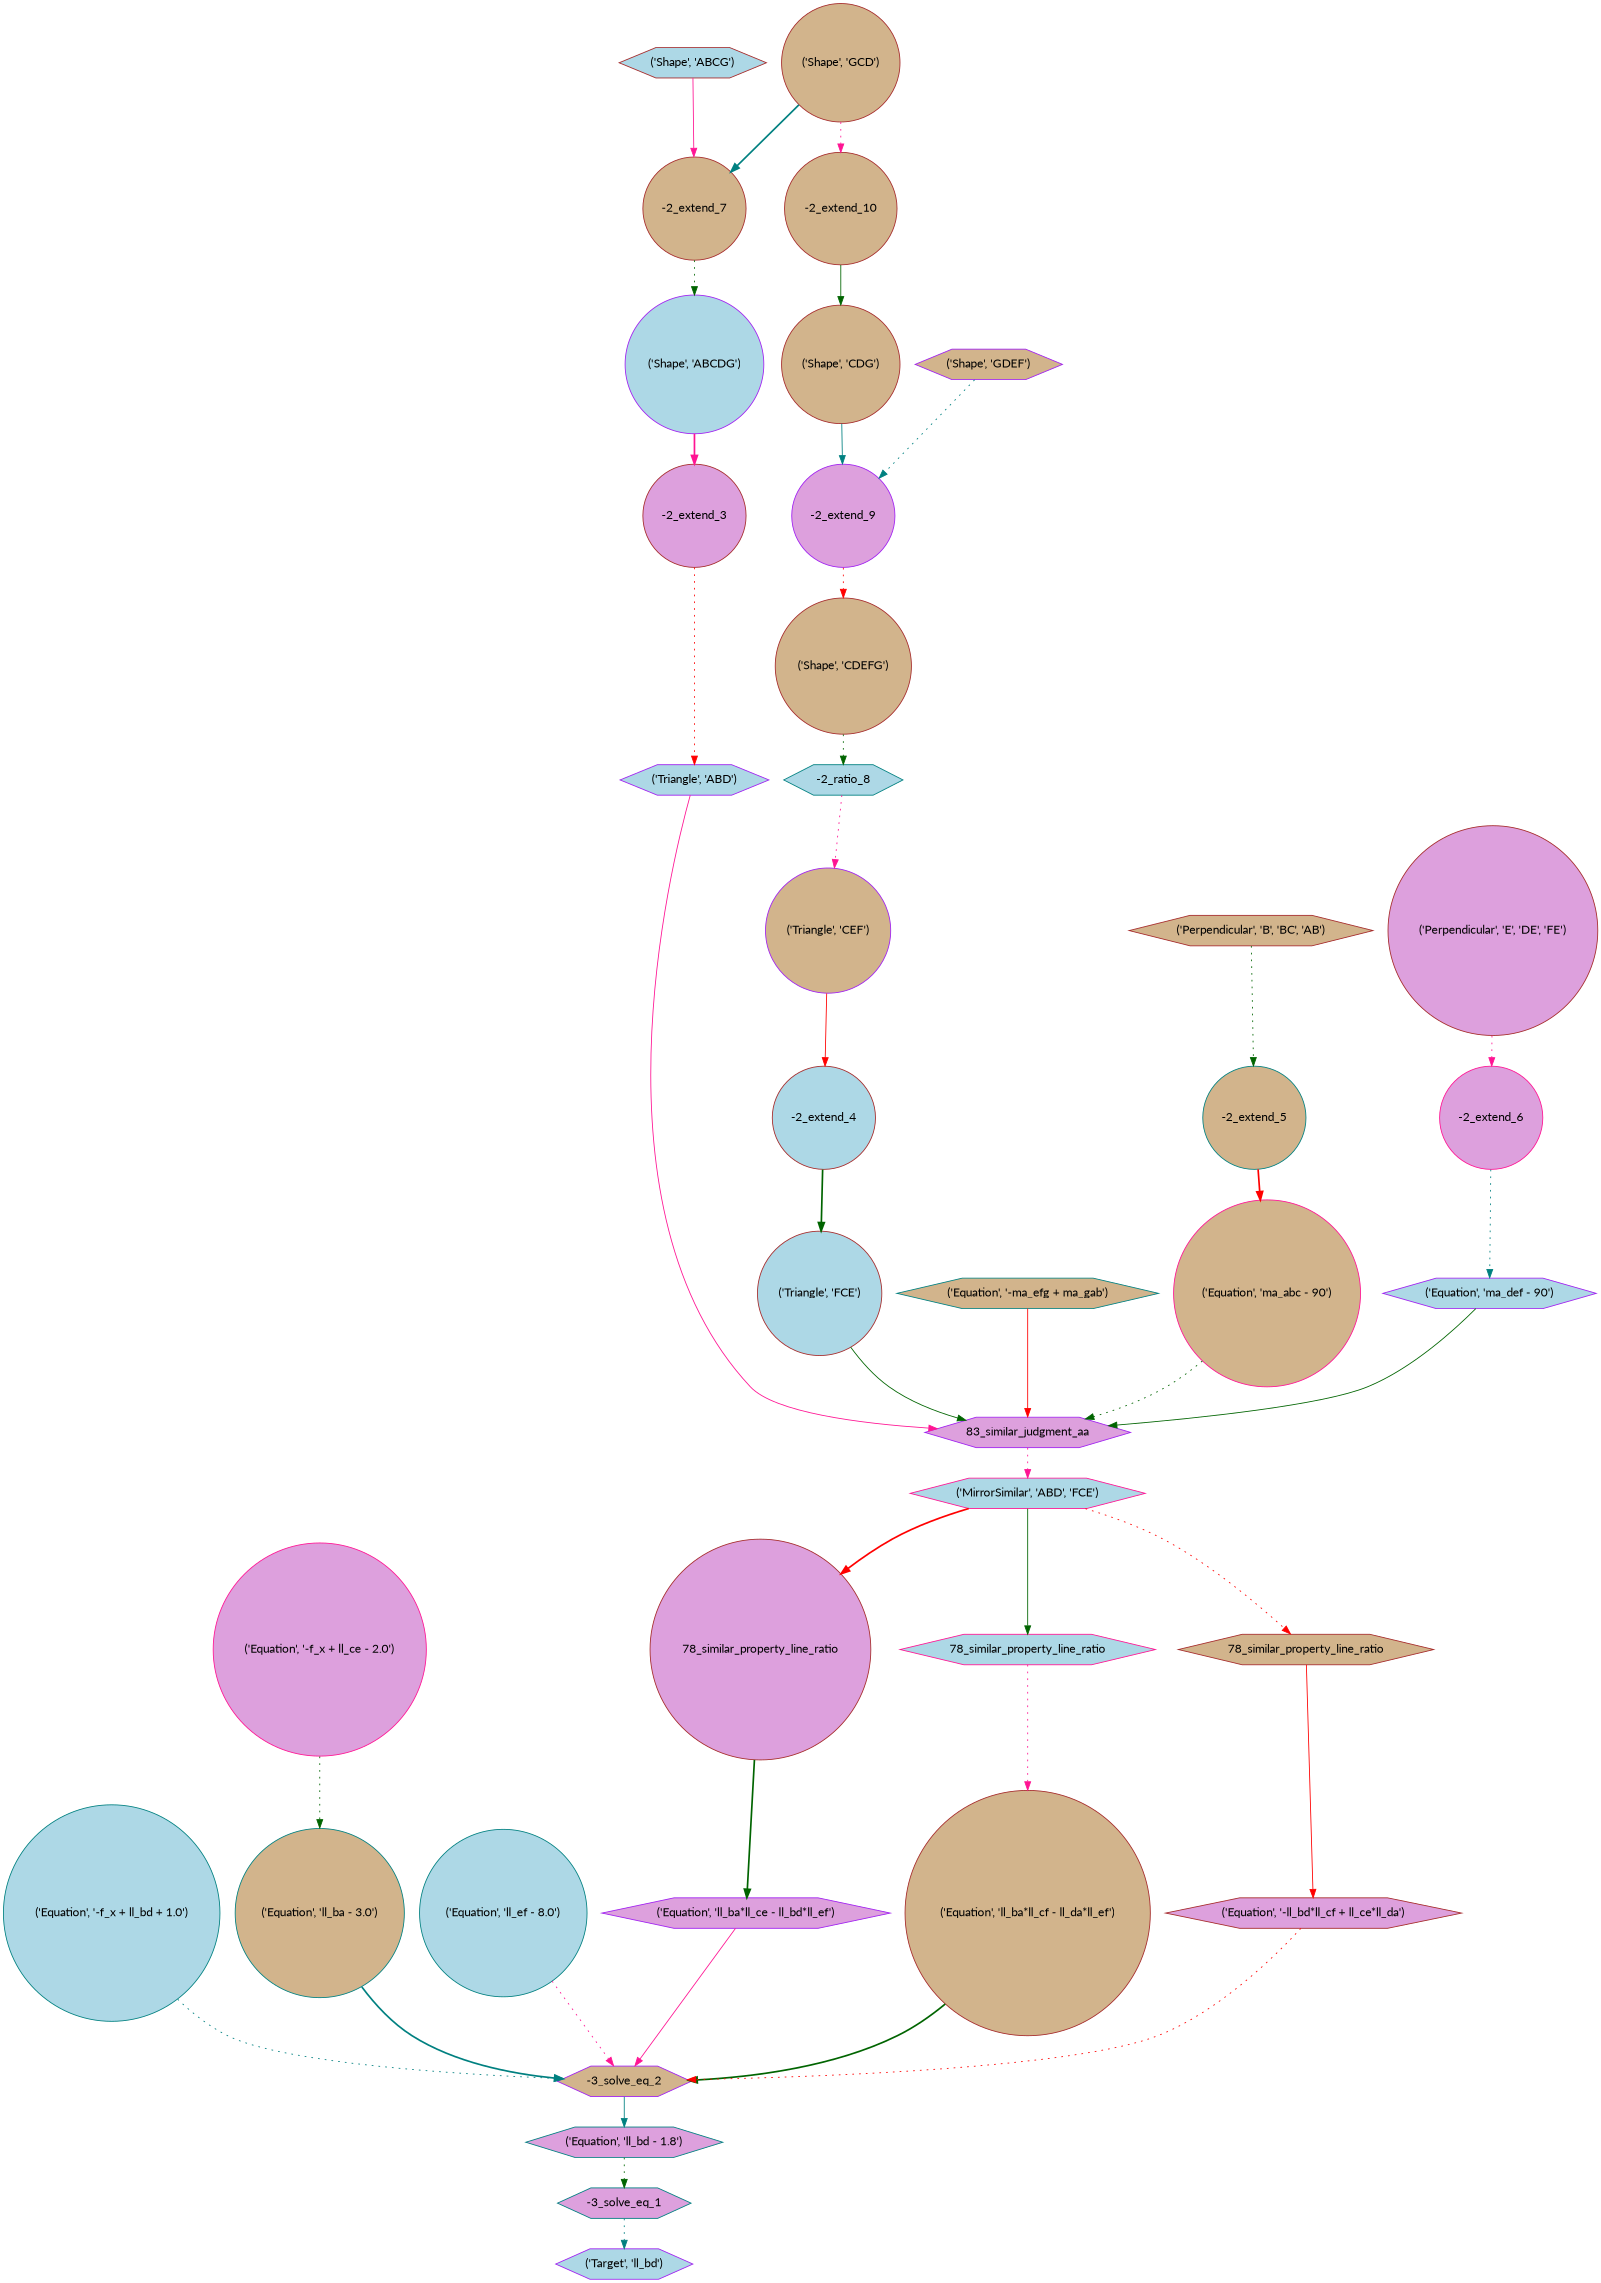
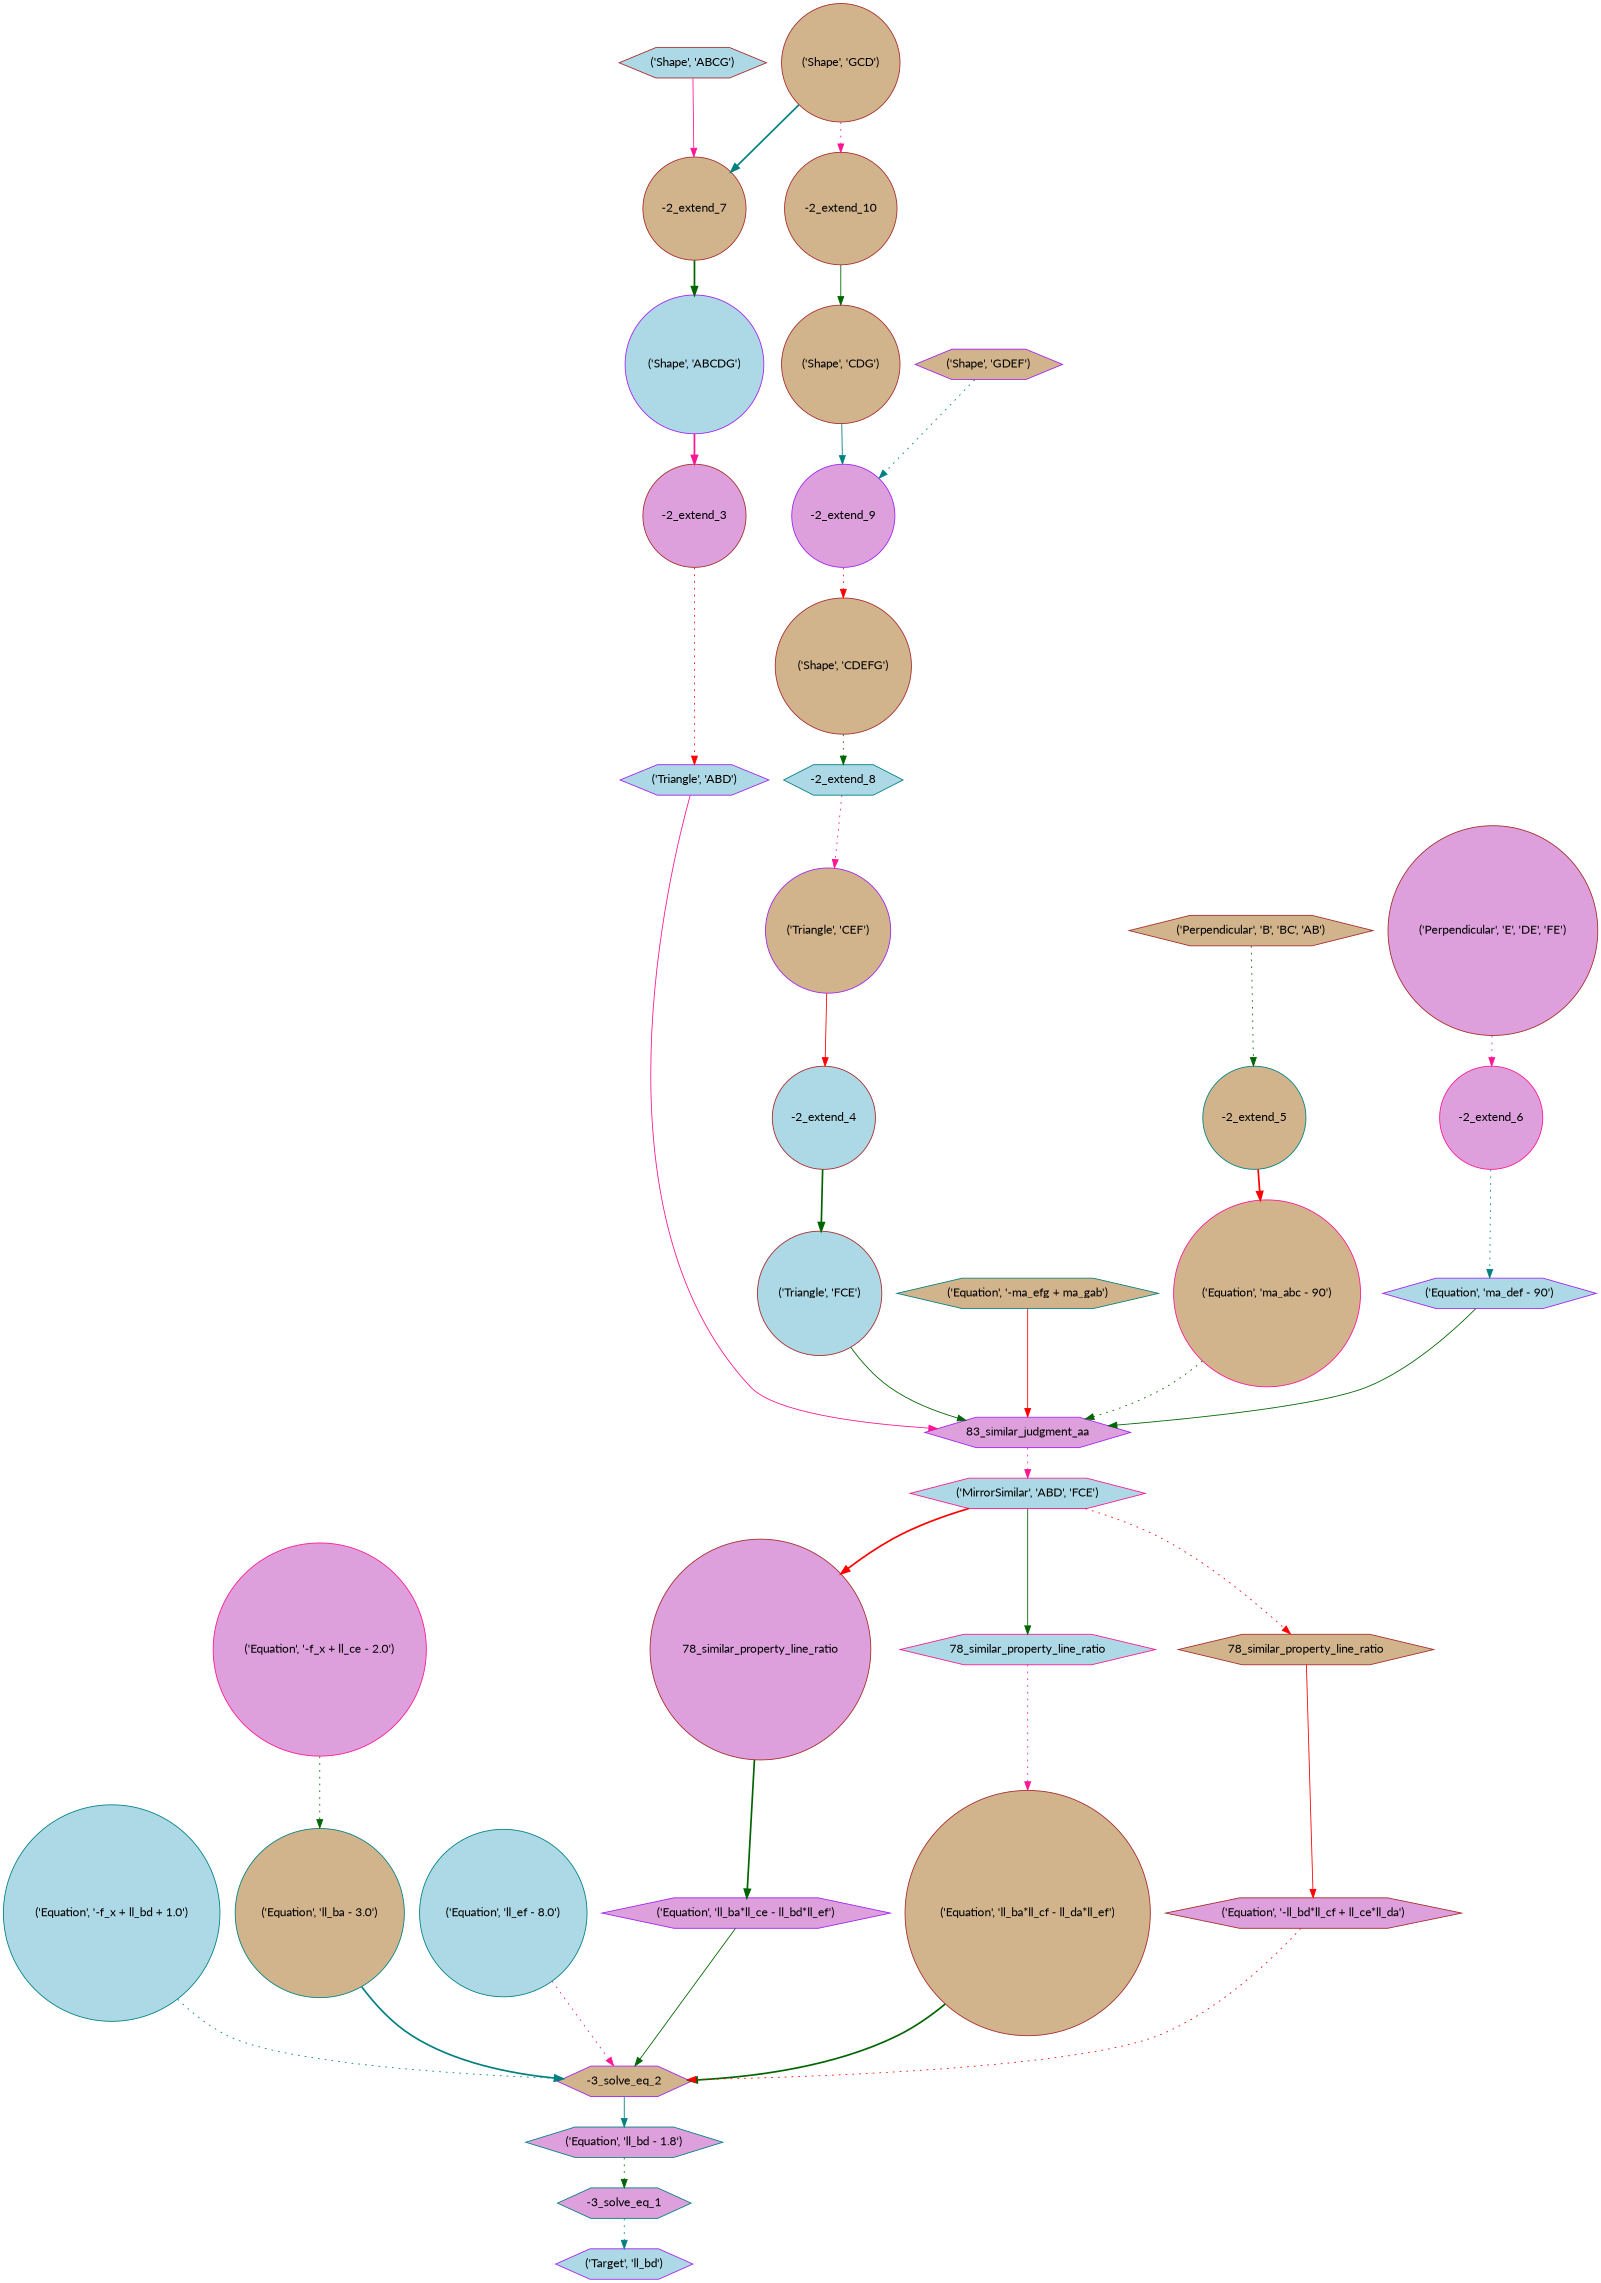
  digraph {
    fontname=Lato
    node [color=brown fillcolor=tan fontname=Lato shape=circle style=filled]
    edge [color=darkgreen fontname=Lato style=dotted]
    n1 [color=purple fillcolor=lightblue label="('Target', 'll_bd')" shape=hexagon]
    n2 [color=teal fillcolor=plum label="-3_solve_eq_1" shape=hexagon]
    n3 [color=teal fillcolor=plum label="('Equation', 'll_bd - 1.8')" shape=hexagon]
    n4 [color=purple label="-3_solve_eq_2" shape=hexagon]
    n5 [color=teal fillcolor=lightblue label="('Equation', '-f_x + ll_bd + 1.0')"]
    n6 [color=deeppink fillcolor=plum label="('Equation', '-f_x + ll_ce - 2.0')"]
    n7 [color=teal label="('Equation', 'll_ba - 3.0')"]
    n8 [color=teal fillcolor=lightblue label="('Equation', 'll_ef - 8.0')"]
    n9 [color=purple fillcolor=plum label="('Equation', 'll_ba*ll_ce - ll_bd*ll_ef')" shape=hexagon]
    n10 [label="('Equation', 'll_ba*ll_cf - ll_da*ll_ef')"]
    n11 [fillcolor=plum label="('Equation', '-ll_bd*ll_cf + ll_ce*ll_da')" shape=hexagon]
    n12 [fillcolor=plum label="78_similar_property_line_ratio"]
    n13 [color=deeppink fillcolor=lightblue label="('MirrorSimilar', 'ABD', 'FCE')" shape=hexagon]
    n14 [color=deeppink fillcolor=lightblue label="78_similar_property_line_ratio" shape=hexagon]
    n15 [label="78_similar_property_line_ratio" shape=hexagon]
    n16 [color=purple fillcolor=plum label="83_similar_judgment_aa" shape=hexagon]
    n17 [color=purple fillcolor=lightblue label="('Triangle', 'ABD')" shape=hexagon]
    n18 [fillcolor=lightblue label="('Triangle', 'FCE')"]
    n19 [color=teal label="('Equation', '-ma_efg + ma_gab')" shape=hexagon]
    n20 [color=deeppink label="('Equation', 'ma_abc - 90')"]
    n21 [color=purple fillcolor=lightblue label="('Equation', 'ma_def - 90')" shape=hexagon]
    n22 [fillcolor=plum label="-2_extend_3"]
    n23 [color=purple fillcolor=lightblue label="('Shape', 'ABCDG')"]
    n24 [fillcolor=lightblue label="-2_extend_4"]
    n25 [color=purple label="('Triangle', 'CEF')"]
    n26 [color=teal label="-2_extend_5"]
    n27 [label="('Perpendicular', 'B', 'BC', 'AB')" shape=hexagon]
    n28 [color=deeppink fillcolor=plum label="-2_extend_6"]
    n29 [fillcolor=plum label="('Perpendicular', 'E', 'DE', 'FE')"]
    n30 [label="-2_extend_7"]
    n31 [fillcolor=lightblue label="('Shape', 'ABCG')" shape=hexagon]
    n32 [label="('Shape', 'GCD')"]
    n33 [label="-2_extend_10"]
    n34 [label="('Shape', 'CDG')"]
-   n35 [color=teal fillcolor=lightblue label="-2_ratio_8" shape=hexagon]
+   n35 [color=teal fillcolor=lightblue label="-2_extend_8" shape=hexagon]
    n36 [label="('Shape', 'CDEFG')"]
    n37 [color=purple fillcolor=plum label="-2_extend_9"]
    n38 [color=purple label="('Shape', 'GDEF')" shape=hexagon]
    n2 -> n1 [color=teal]
    n3 -> n2
    n4 -> n3 [color=teal style=solid]
    n5 -> n4 [color=teal]
    n6 -> n7
    n7 -> n4 [color=teal style=bold]
    n8 -> n4 [color=deeppink]
-   n9 -> n4 [color=deeppink style=solid]
+   n9 -> n4 [style=solid]
    n10 -> n4 [style=bold]
    n11 -> n4 [color=red]
    n12 -> n9 [style=bold]
    n13 -> n12 [color=red style=bold]
    n13 -> n14 [style=solid]
    n13 -> n15 [color=red]
    n14 -> n10 [color=deeppink]
    n15 -> n11 [color=red style=solid]
    n16 -> n13 [color=deeppink]
    n17 -> n16 [color=deeppink style=solid]
    n18 -> n16 [style=solid]
    n19 -> n16 [color=red style=solid]
    n20 -> n16
    n21 -> n16 [style=solid]
    n22 -> n17 [color=red]
    n23 -> n22 [color=deeppink style=bold]
    n24 -> n18 [style=bold]
    n25 -> n24 [color=red style=solid]
    n26 -> n20 [color=red style=bold]
    n27 -> n26
    n28 -> n21 [color=teal]
    n29 -> n28 [color=deeppink]
-   n30 -> n23
+   n30 -> n23 [style=bold]
    n31 -> n30 [color=deeppink style=solid]
    n32 -> n30 [color=teal style=bold]
    n32 -> n33 [color=deeppink]
    n33 -> n34 [style=solid]
    n34 -> n37 [color=teal style=solid]
    n35 -> n25 [color=deeppink]
    n36 -> n35
    n37 -> n36 [color=red]
    n38 -> n37 [color=teal]
  }
